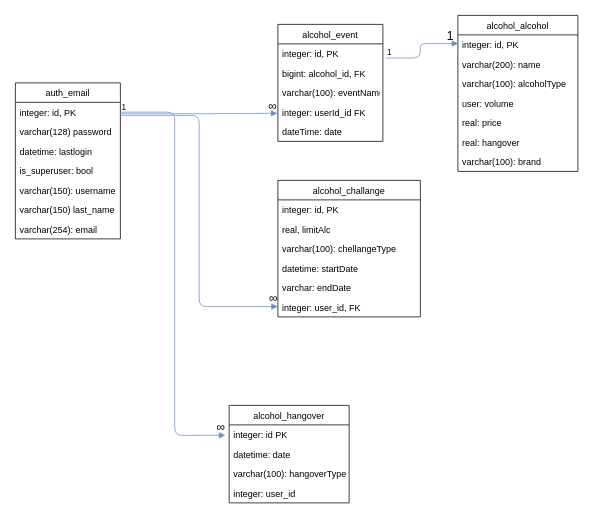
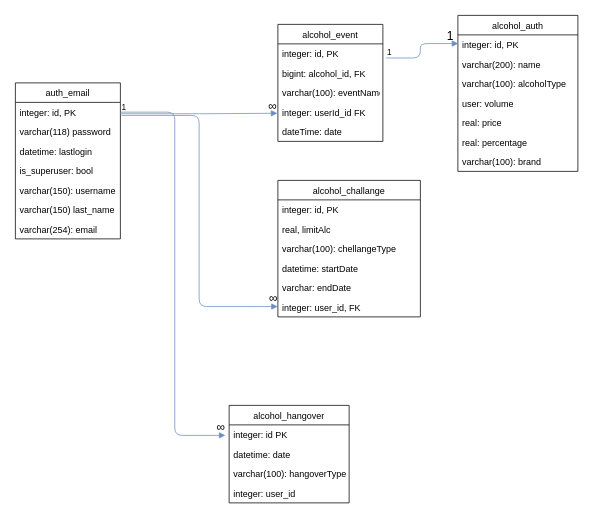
  <mxCell id="0" />
  <mxCell id="1" parent="0" />
  <mxCell id="2" value="auth_email" style="swimlane;fontStyle=0;childLayout=stackLayout;horizontal=1;startSize=26;fillColor=none;horizontalStack=0;resizeParent=1;resizeParentMax=0;resizeLast=0;collapsible=1;marginBottom=0;labelBackgroundColor=none;fillStyle=auto;fontColor=#000000;strokeColor=#000000;" vertex="1" parent="1"><mxGeometry x="20" y="110" width="140" height="208" as="geometry" /></mxCell>
  <mxCell id="3" value="integer: id, PK" style="text;strokeColor=none;fillColor=none;align=left;verticalAlign=top;spacingLeft=4;spacingRight=4;overflow=hidden;rotatable=0;points=[[0,0.5],[1,0.5]];portConstraint=eastwest;labelBackgroundColor=none;fillStyle=auto;fontColor=#000000;" vertex="1" parent="2"><mxGeometry y="26" width="140" height="26" as="geometry" /></mxCell>
- <mxCell id="4" value="varchar(128) password" style="text;strokeColor=none;fillColor=none;align=left;verticalAlign=top;spacingLeft=4;spacingRight=4;overflow=hidden;rotatable=0;points=[[0,0.5],[1,0.5]];portConstraint=eastwest;labelBackgroundColor=none;fillStyle=auto;fontColor=#000000;" vertex="1" parent="2"><mxGeometry y="52" width="140" height="26" as="geometry" /></mxCell>
+ <mxCell id="4" value="varchar(118) password" style="text;strokeColor=none;fillColor=none;align=left;verticalAlign=top;spacingLeft=4;spacingRight=4;overflow=hidden;rotatable=0;points=[[0,0.5],[1,0.5]];portConstraint=eastwest;labelBackgroundColor=none;fillStyle=auto;fontColor=#000000;" vertex="1" parent="2"><mxGeometry y="52" width="140" height="26" as="geometry" /></mxCell>
  <mxCell id="5" value="datetime: lastlogin" style="text;strokeColor=none;fillColor=none;align=left;verticalAlign=top;spacingLeft=4;spacingRight=4;overflow=hidden;rotatable=0;points=[[0,0.5],[1,0.5]];portConstraint=eastwest;labelBackgroundColor=none;fillStyle=auto;fontColor=#000000;" vertex="1" parent="2"><mxGeometry y="78" width="140" height="26" as="geometry" /></mxCell>
  <mxCell id="6" value="is_superuser: bool" style="text;strokeColor=none;fillColor=none;align=left;verticalAlign=top;spacingLeft=4;spacingRight=4;overflow=hidden;rotatable=0;points=[[0,0.5],[1,0.5]];portConstraint=eastwest;labelBackgroundColor=none;fillStyle=auto;fontColor=#000000;" vertex="1" parent="2"><mxGeometry y="104" width="140" height="26" as="geometry" /></mxCell>
  <mxCell id="7" value="varchar(150): username" style="text;strokeColor=none;fillColor=none;align=left;verticalAlign=top;spacingLeft=4;spacingRight=4;overflow=hidden;rotatable=0;points=[[0,0.5],[1,0.5]];portConstraint=eastwest;labelBackgroundColor=none;fillStyle=auto;fontColor=#000000;" vertex="1" parent="2"><mxGeometry y="130" width="140" height="26" as="geometry" /></mxCell>
  <mxCell id="8" value="varchar(150) last_name " style="text;strokeColor=none;fillColor=none;align=left;verticalAlign=top;spacingLeft=4;spacingRight=4;overflow=hidden;rotatable=0;points=[[0,0.5],[1,0.5]];portConstraint=eastwest;labelBackgroundColor=none;fillStyle=auto;fontColor=#000000;" vertex="1" parent="2"><mxGeometry y="156" width="140" height="26" as="geometry" /></mxCell>
  <mxCell id="9" value="varchar(254): email" style="text;strokeColor=none;fillColor=none;align=left;verticalAlign=top;spacingLeft=4;spacingRight=4;overflow=hidden;rotatable=0;points=[[0,0.5],[1,0.5]];portConstraint=eastwest;labelBackgroundColor=none;fillStyle=auto;fontColor=#000000;" vertex="1" parent="2"><mxGeometry y="182" width="140" height="26" as="geometry" /></mxCell>
- <mxCell id="10" value="alcohol_alcohol" style="swimlane;fontStyle=0;childLayout=stackLayout;horizontal=1;startSize=26;fillColor=none;horizontalStack=0;resizeParent=1;resizeParentMax=0;resizeLast=0;collapsible=1;marginBottom=0;labelBackgroundColor=none;fillStyle=auto;strokeColor=#000000;fontColor=#000000;" vertex="1" parent="1"><mxGeometry x="610" y="20" width="160" height="208" as="geometry" /></mxCell>
+ <mxCell id="10" value="alcohol_auth" style="swimlane;fontStyle=0;childLayout=stackLayout;horizontal=1;startSize=26;fillColor=none;horizontalStack=0;resizeParent=1;resizeParentMax=0;resizeLast=0;collapsible=1;marginBottom=0;labelBackgroundColor=none;fillStyle=auto;strokeColor=#000000;fontColor=#000000;" vertex="1" parent="1"><mxGeometry x="610" y="20" width="160" height="208" as="geometry" /></mxCell>
  <mxCell id="11" value="integer: id, PK" style="text;strokeColor=none;fillColor=none;align=left;verticalAlign=top;spacingLeft=4;spacingRight=4;overflow=hidden;rotatable=0;points=[[0,0.5],[1,0.5]];portConstraint=eastwest;labelBackgroundColor=none;fillStyle=auto;fontColor=#000000;" vertex="1" parent="10"><mxGeometry y="26" width="160" height="26" as="geometry" /></mxCell>
  <mxCell id="12" value="varchar(200): name" style="text;strokeColor=none;fillColor=none;align=left;verticalAlign=top;spacingLeft=4;spacingRight=4;overflow=hidden;rotatable=0;points=[[0,0.5],[1,0.5]];portConstraint=eastwest;labelBackgroundColor=none;fillStyle=auto;fontColor=#000000;" vertex="1" parent="10"><mxGeometry y="52" width="160" height="26" as="geometry" /></mxCell>
  <mxCell id="13" value="varchar(100): alcoholType" style="text;strokeColor=none;fillColor=none;align=left;verticalAlign=top;spacingLeft=4;spacingRight=4;overflow=hidden;rotatable=0;points=[[0,0.5],[1,0.5]];portConstraint=eastwest;labelBackgroundColor=none;fillStyle=auto;fontColor=#000000;" vertex="1" parent="10"><mxGeometry y="78" width="160" height="26" as="geometry" /></mxCell>
  <mxCell id="14" value="user: volume" style="text;strokeColor=none;fillColor=none;align=left;verticalAlign=top;spacingLeft=4;spacingRight=4;overflow=hidden;rotatable=0;points=[[0,0.5],[1,0.5]];portConstraint=eastwest;labelBackgroundColor=none;fillStyle=auto;fontColor=#000000;" vertex="1" parent="10"><mxGeometry y="104" width="160" height="26" as="geometry" /></mxCell>
  <mxCell id="15" value="real: price" style="text;strokeColor=none;fillColor=none;align=left;verticalAlign=top;spacingLeft=4;spacingRight=4;overflow=hidden;rotatable=0;points=[[0,0.5],[1,0.5]];portConstraint=eastwest;labelBackgroundColor=none;fillStyle=auto;fontColor=#000000;" vertex="1" parent="10"><mxGeometry y="130" width="160" height="26" as="geometry" /></mxCell>
- <mxCell id="16" value="real: hangover" style="text;strokeColor=none;fillColor=none;align=left;verticalAlign=top;spacingLeft=4;spacingRight=4;overflow=hidden;rotatable=0;points=[[0,0.5],[1,0.5]];portConstraint=eastwest;labelBackgroundColor=none;fillStyle=auto;fontColor=#000000;" vertex="1" parent="10"><mxGeometry y="156" width="160" height="26" as="geometry" /></mxCell>
+ <mxCell id="16" value="real: percentage" style="text;strokeColor=none;fillColor=none;align=left;verticalAlign=top;spacingLeft=4;spacingRight=4;overflow=hidden;rotatable=0;points=[[0,0.5],[1,0.5]];portConstraint=eastwest;labelBackgroundColor=none;fillStyle=auto;fontColor=#000000;" vertex="1" parent="10"><mxGeometry y="156" width="160" height="26" as="geometry" /></mxCell>
  <mxCell id="17" value="varchar(100): brand" style="text;strokeColor=none;fillColor=none;align=left;verticalAlign=top;spacingLeft=4;spacingRight=4;overflow=hidden;rotatable=0;points=[[0,0.5],[1,0.5]];portConstraint=eastwest;labelBackgroundColor=none;fillStyle=auto;fontColor=#000000;" vertex="1" parent="10"><mxGeometry y="182" width="160" height="26" as="geometry" /></mxCell>
  <mxCell id="18" value="alcohol_event" style="swimlane;fontStyle=0;childLayout=stackLayout;horizontal=1;startSize=26;fillColor=none;horizontalStack=0;resizeParent=1;resizeParentMax=0;resizeLast=0;collapsible=1;marginBottom=0;labelBackgroundColor=none;fillStyle=auto;strokeColor=#000000;fontColor=#000000;" vertex="1" parent="1"><mxGeometry x="370" y="32" width="140" height="156" as="geometry" /></mxCell>
  <mxCell id="19" value="integer: id, PK" style="text;strokeColor=none;fillColor=none;align=left;verticalAlign=top;spacingLeft=4;spacingRight=4;overflow=hidden;rotatable=0;points=[[0,0.5],[1,0.5]];portConstraint=eastwest;labelBackgroundColor=none;fillStyle=auto;fontColor=#000000;" vertex="1" parent="18"><mxGeometry y="26" width="140" height="26" as="geometry" /></mxCell>
  <mxCell id="20" value="bigint: alcohol_id, FK " style="text;strokeColor=none;fillColor=none;align=left;verticalAlign=top;spacingLeft=4;spacingRight=4;overflow=hidden;rotatable=0;points=[[0,0.5],[1,0.5]];portConstraint=eastwest;labelBackgroundColor=none;fillStyle=auto;fontColor=#000000;" vertex="1" parent="18"><mxGeometry y="52" width="140" height="26" as="geometry" /></mxCell>
  <mxCell id="21" value="varchar(100): eventName" style="text;strokeColor=none;fillColor=none;align=left;verticalAlign=top;spacingLeft=4;spacingRight=4;overflow=hidden;rotatable=0;points=[[0,0.5],[1,0.5]];portConstraint=eastwest;labelBackgroundColor=none;fillStyle=auto;fontColor=#000000;" vertex="1" parent="18"><mxGeometry y="78" width="140" height="26" as="geometry" /></mxCell>
  <mxCell id="22" value="integer: userId_id FK" style="text;strokeColor=none;fillColor=none;align=left;verticalAlign=top;spacingLeft=4;spacingRight=4;overflow=hidden;rotatable=0;points=[[0,0.5],[1,0.5]];portConstraint=eastwest;labelBackgroundColor=none;fillStyle=auto;fontColor=#000000;" vertex="1" parent="18"><mxGeometry y="104" width="140" height="26" as="geometry" /></mxCell>
  <mxCell id="23" value="dateTime: date" style="text;strokeColor=none;fillColor=none;align=left;verticalAlign=top;spacingLeft=4;spacingRight=4;overflow=hidden;rotatable=0;points=[[0,0.5],[1,0.5]];portConstraint=eastwest;labelBackgroundColor=none;fillStyle=auto;fontColor=#000000;" vertex="1" parent="18"><mxGeometry y="130" width="140" height="26" as="geometry" /></mxCell>
  <mxCell id="24" value="" style="endArrow=block;endFill=1;html=1;edgeStyle=orthogonalEdgeStyle;align=left;verticalAlign=top;fontColor=#000000;exitX=1.031;exitY=0.723;exitDx=0;exitDy=0;exitPerimeter=0;entryX=0.003;entryY=0.446;entryDx=0;entryDy=0;entryPerimeter=0;fillColor=#dae8fc;strokeColor=#6c8ebf;" edge="1" parent="1" source="19" target="11"><mxGeometry x="-1" relative="1" as="geometry"><mxPoint x="380" y="280" as="sourcePoint" /><mxPoint x="540" y="280" as="targetPoint" /></mxGeometry></mxCell>
  <mxCell id="25" value="1" style="edgeLabel;resizable=0;html=1;align=left;verticalAlign=bottom;labelBackgroundColor=none;fillStyle=auto;strokeColor=default;fontColor=#000000;gradientColor=none;" connectable="0" vertex="1" parent="24"><mxGeometry x="-1" relative="1" as="geometry" /></mxCell>
  <mxCell id="26" value="&lt;span style=&quot;font-family: &amp;quot;Google Sans&amp;quot;, Arial, sans-serif; font-size: 16px; text-align: left;&quot;&gt;1&lt;/span&gt;" style="text;html=1;strokeColor=none;fillColor=none;align=center;verticalAlign=middle;whiteSpace=wrap;rounded=0;labelBackgroundColor=none;fillStyle=auto;fontColor=#000000;" vertex="1" parent="1"><mxGeometry x="570" y="32" width="60" height="30" as="geometry" /></mxCell>
  <mxCell id="27" value="" style="endArrow=block;html=1;edgeStyle=orthogonalEdgeStyle;fontColor=#000000;exitX=1;exitY=0.583;exitDx=0;exitDy=0;exitPerimeter=0;entryX=-0.005;entryY=0.558;entryDx=0;entryDy=0;entryPerimeter=0;fillColor=#dae8fc;strokeColor=#6c8ebf;endFill=1;" edge="1" parent="1" source="3" target="22"><mxGeometry relative="1" as="geometry"><mxPoint x="250" y="62" as="sourcePoint" /><mxPoint x="410" y="62" as="targetPoint" /></mxGeometry></mxCell>
  <mxCell id="28" value="1" style="edgeLabel;resizable=0;html=1;align=left;verticalAlign=bottom;labelBackgroundColor=none;fillStyle=auto;strokeColor=default;fontColor=#000000;gradientColor=none;" connectable="0" vertex="1" parent="27"><mxGeometry x="-1" relative="1" as="geometry" /></mxCell>
  <mxCell id="29" value="&lt;span style=&quot;font-family: &amp;quot;Google Sans&amp;quot;, Arial, sans-serif; font-size: 16px; text-align: left;&quot;&gt;∞&lt;/span&gt;" style="edgeLabel;resizable=0;html=1;align=right;verticalAlign=bottom;labelBackgroundColor=none;fillStyle=auto;strokeColor=default;fontColor=#000000;gradientColor=none;" connectable="0" vertex="1" parent="27"><mxGeometry x="1" relative="1" as="geometry" /></mxCell>
  <mxCell id="30" value="alcohol_challange" style="swimlane;fontStyle=0;childLayout=stackLayout;horizontal=1;startSize=26;fillColor=none;horizontalStack=0;resizeParent=1;resizeParentMax=0;resizeLast=0;collapsible=1;marginBottom=0;labelBackgroundColor=none;fillStyle=auto;strokeColor=#000000;fontColor=#000000;" vertex="1" parent="1"><mxGeometry x="370" y="240" width="190" height="182" as="geometry" /></mxCell>
  <mxCell id="31" value="integer: id, PK" style="text;strokeColor=none;fillColor=none;align=left;verticalAlign=top;spacingLeft=4;spacingRight=4;overflow=hidden;rotatable=0;points=[[0,0.5],[1,0.5]];portConstraint=eastwest;labelBackgroundColor=none;fillStyle=auto;fontColor=#000000;" vertex="1" parent="30"><mxGeometry y="26" width="190" height="26" as="geometry" /></mxCell>
  <mxCell id="32" value="real, limitAlc" style="text;strokeColor=none;fillColor=none;align=left;verticalAlign=top;spacingLeft=4;spacingRight=4;overflow=hidden;rotatable=0;points=[[0,0.5],[1,0.5]];portConstraint=eastwest;labelBackgroundColor=none;fillStyle=auto;fontColor=#000000;" vertex="1" parent="30"><mxGeometry y="52" width="190" height="26" as="geometry" /></mxCell>
  <mxCell id="33" value="varchar(100): chellangeType" style="text;strokeColor=none;fillColor=none;align=left;verticalAlign=top;spacingLeft=4;spacingRight=4;overflow=hidden;rotatable=0;points=[[0,0.5],[1,0.5]];portConstraint=eastwest;labelBackgroundColor=none;fillStyle=auto;fontColor=#000000;" vertex="1" parent="30"><mxGeometry y="78" width="190" height="26" as="geometry" /></mxCell>
  <mxCell id="34" value="datetime: startDate" style="text;strokeColor=none;fillColor=none;align=left;verticalAlign=top;spacingLeft=4;spacingRight=4;overflow=hidden;rotatable=0;points=[[0,0.5],[1,0.5]];portConstraint=eastwest;labelBackgroundColor=none;fillStyle=auto;fontColor=#000000;" vertex="1" parent="30"><mxGeometry y="104" width="190" height="26" as="geometry" /></mxCell>
  <mxCell id="35" value="varchar: endDate" style="text;strokeColor=none;fillColor=none;align=left;verticalAlign=top;spacingLeft=4;spacingRight=4;overflow=hidden;rotatable=0;points=[[0,0.5],[1,0.5]];portConstraint=eastwest;labelBackgroundColor=none;fillStyle=auto;fontColor=#000000;" vertex="1" parent="30"><mxGeometry y="130" width="190" height="26" as="geometry" /></mxCell>
  <mxCell id="36" value="integer: user_id, FK" style="text;strokeColor=none;fillColor=none;align=left;verticalAlign=top;spacingLeft=4;spacingRight=4;overflow=hidden;rotatable=0;points=[[0,0.5],[1,0.5]];portConstraint=eastwest;labelBackgroundColor=none;fillStyle=auto;fontColor=#000000;" vertex="1" parent="30"><mxGeometry y="156" width="190" height="26" as="geometry" /></mxCell>
  <mxCell id="37" value="" style="endArrow=block;html=1;edgeStyle=orthogonalEdgeStyle;fontColor=#000000;exitX=1.011;exitY=0.67;exitDx=0;exitDy=0;exitPerimeter=0;entryX=-0.001;entryY=0.471;entryDx=0;entryDy=0;entryPerimeter=0;endFill=1;fillColor=#dae8fc;strokeColor=#6c8ebf;" edge="1" parent="1" source="3" target="36"><mxGeometry relative="1" as="geometry"><mxPoint x="280" y="300" as="sourcePoint" /><mxPoint x="440" y="300" as="targetPoint" /></mxGeometry></mxCell>
  <mxCell id="38" value="" style="edgeLabel;resizable=0;html=1;align=left;verticalAlign=bottom;labelBackgroundColor=none;fillStyle=auto;strokeColor=#000000;fontColor=#000000;gradientColor=none;" connectable="0" vertex="1" parent="37"><mxGeometry x="-1" relative="1" as="geometry" /></mxCell>
  <mxCell id="39" value="&lt;span style=&quot;font-family: &amp;quot;Google Sans&amp;quot;, Arial, sans-serif; font-size: 16px; text-align: left;&quot;&gt;∞&lt;/span&gt;" style="edgeLabel;resizable=0;html=1;align=right;verticalAlign=bottom;labelBackgroundColor=none;fillStyle=auto;strokeColor=#000000;fontColor=#000000;gradientColor=none;" connectable="0" vertex="1" parent="37"><mxGeometry x="1" relative="1" as="geometry" /></mxCell>
  <mxCell id="40" value="alcohol_hangover" style="swimlane;fontStyle=0;childLayout=stackLayout;horizontal=1;startSize=26;fillColor=none;horizontalStack=0;resizeParent=1;resizeParentMax=0;resizeLast=0;collapsible=1;marginBottom=0;labelBackgroundColor=none;fillStyle=auto;strokeColor=#000000;fontColor=#000000;" vertex="1" parent="1"><mxGeometry x="305" y="540" width="160" height="130" as="geometry" /></mxCell>
  <mxCell id="41" value="integer: id PK " style="text;strokeColor=none;fillColor=none;align=left;verticalAlign=top;spacingLeft=4;spacingRight=4;overflow=hidden;rotatable=0;points=[[0,0.5],[1,0.5]];portConstraint=eastwest;labelBackgroundColor=none;fillStyle=auto;fontColor=#000000;" vertex="1" parent="40"><mxGeometry y="26" width="160" height="26" as="geometry" /></mxCell>
  <mxCell id="42" value="datetime: date " style="text;strokeColor=none;fillColor=none;align=left;verticalAlign=top;spacingLeft=4;spacingRight=4;overflow=hidden;rotatable=0;points=[[0,0.5],[1,0.5]];portConstraint=eastwest;labelBackgroundColor=none;fillStyle=auto;fontColor=#000000;" vertex="1" parent="40"><mxGeometry y="52" width="160" height="26" as="geometry" /></mxCell>
  <mxCell id="43" value="varchar(100): hangoverType" style="text;strokeColor=none;fillColor=none;align=left;verticalAlign=top;spacingLeft=4;spacingRight=4;overflow=hidden;rotatable=0;points=[[0,0.5],[1,0.5]];portConstraint=eastwest;labelBackgroundColor=none;fillStyle=auto;fontColor=#000000;" vertex="1" parent="40"><mxGeometry y="78" width="160" height="26" as="geometry" /></mxCell>
  <mxCell id="44" value="integer: user_id" style="text;strokeColor=none;fillColor=none;align=left;verticalAlign=top;spacingLeft=4;spacingRight=4;overflow=hidden;rotatable=0;points=[[0,0.5],[1,0.5]];portConstraint=eastwest;labelBackgroundColor=none;fillStyle=auto;fontColor=#000000;" vertex="1" parent="40"><mxGeometry y="104" width="160" height="26" as="geometry" /></mxCell>
  <mxCell id="45" value="" style="endArrow=block;html=1;edgeStyle=orthogonalEdgeStyle;fontColor=#000000;entryX=-0.031;entryY=0.538;entryDx=0;entryDy=0;entryPerimeter=0;fillColor=#dae8fc;strokeColor=#6c8ebf;endFill=1;" edge="1" parent="1" source="3" target="41"><mxGeometry relative="1" as="geometry"><mxPoint x="120" y="580" as="sourcePoint" /><mxPoint x="280" y="580" as="targetPoint" /></mxGeometry></mxCell>
  <mxCell id="46" value="" style="edgeLabel;resizable=0;html=1;align=left;verticalAlign=bottom;labelBackgroundColor=none;fillStyle=auto;strokeColor=#000000;fontColor=#000000;gradientColor=none;" connectable="0" vertex="1" parent="45"><mxGeometry x="-1" relative="1" as="geometry" /></mxCell>
  <mxCell id="47" value="&lt;span style=&quot;font-family: &amp;quot;Google Sans&amp;quot;, Arial, sans-serif; font-size: 16px; text-align: left;&quot;&gt;∞&lt;/span&gt;" style="edgeLabel;resizable=0;html=1;align=right;verticalAlign=bottom;labelBackgroundColor=none;fillStyle=auto;strokeColor=#000000;fontColor=#000000;gradientColor=none;" connectable="0" vertex="1" parent="45"><mxGeometry x="1" relative="1" as="geometry" /></mxCell>
